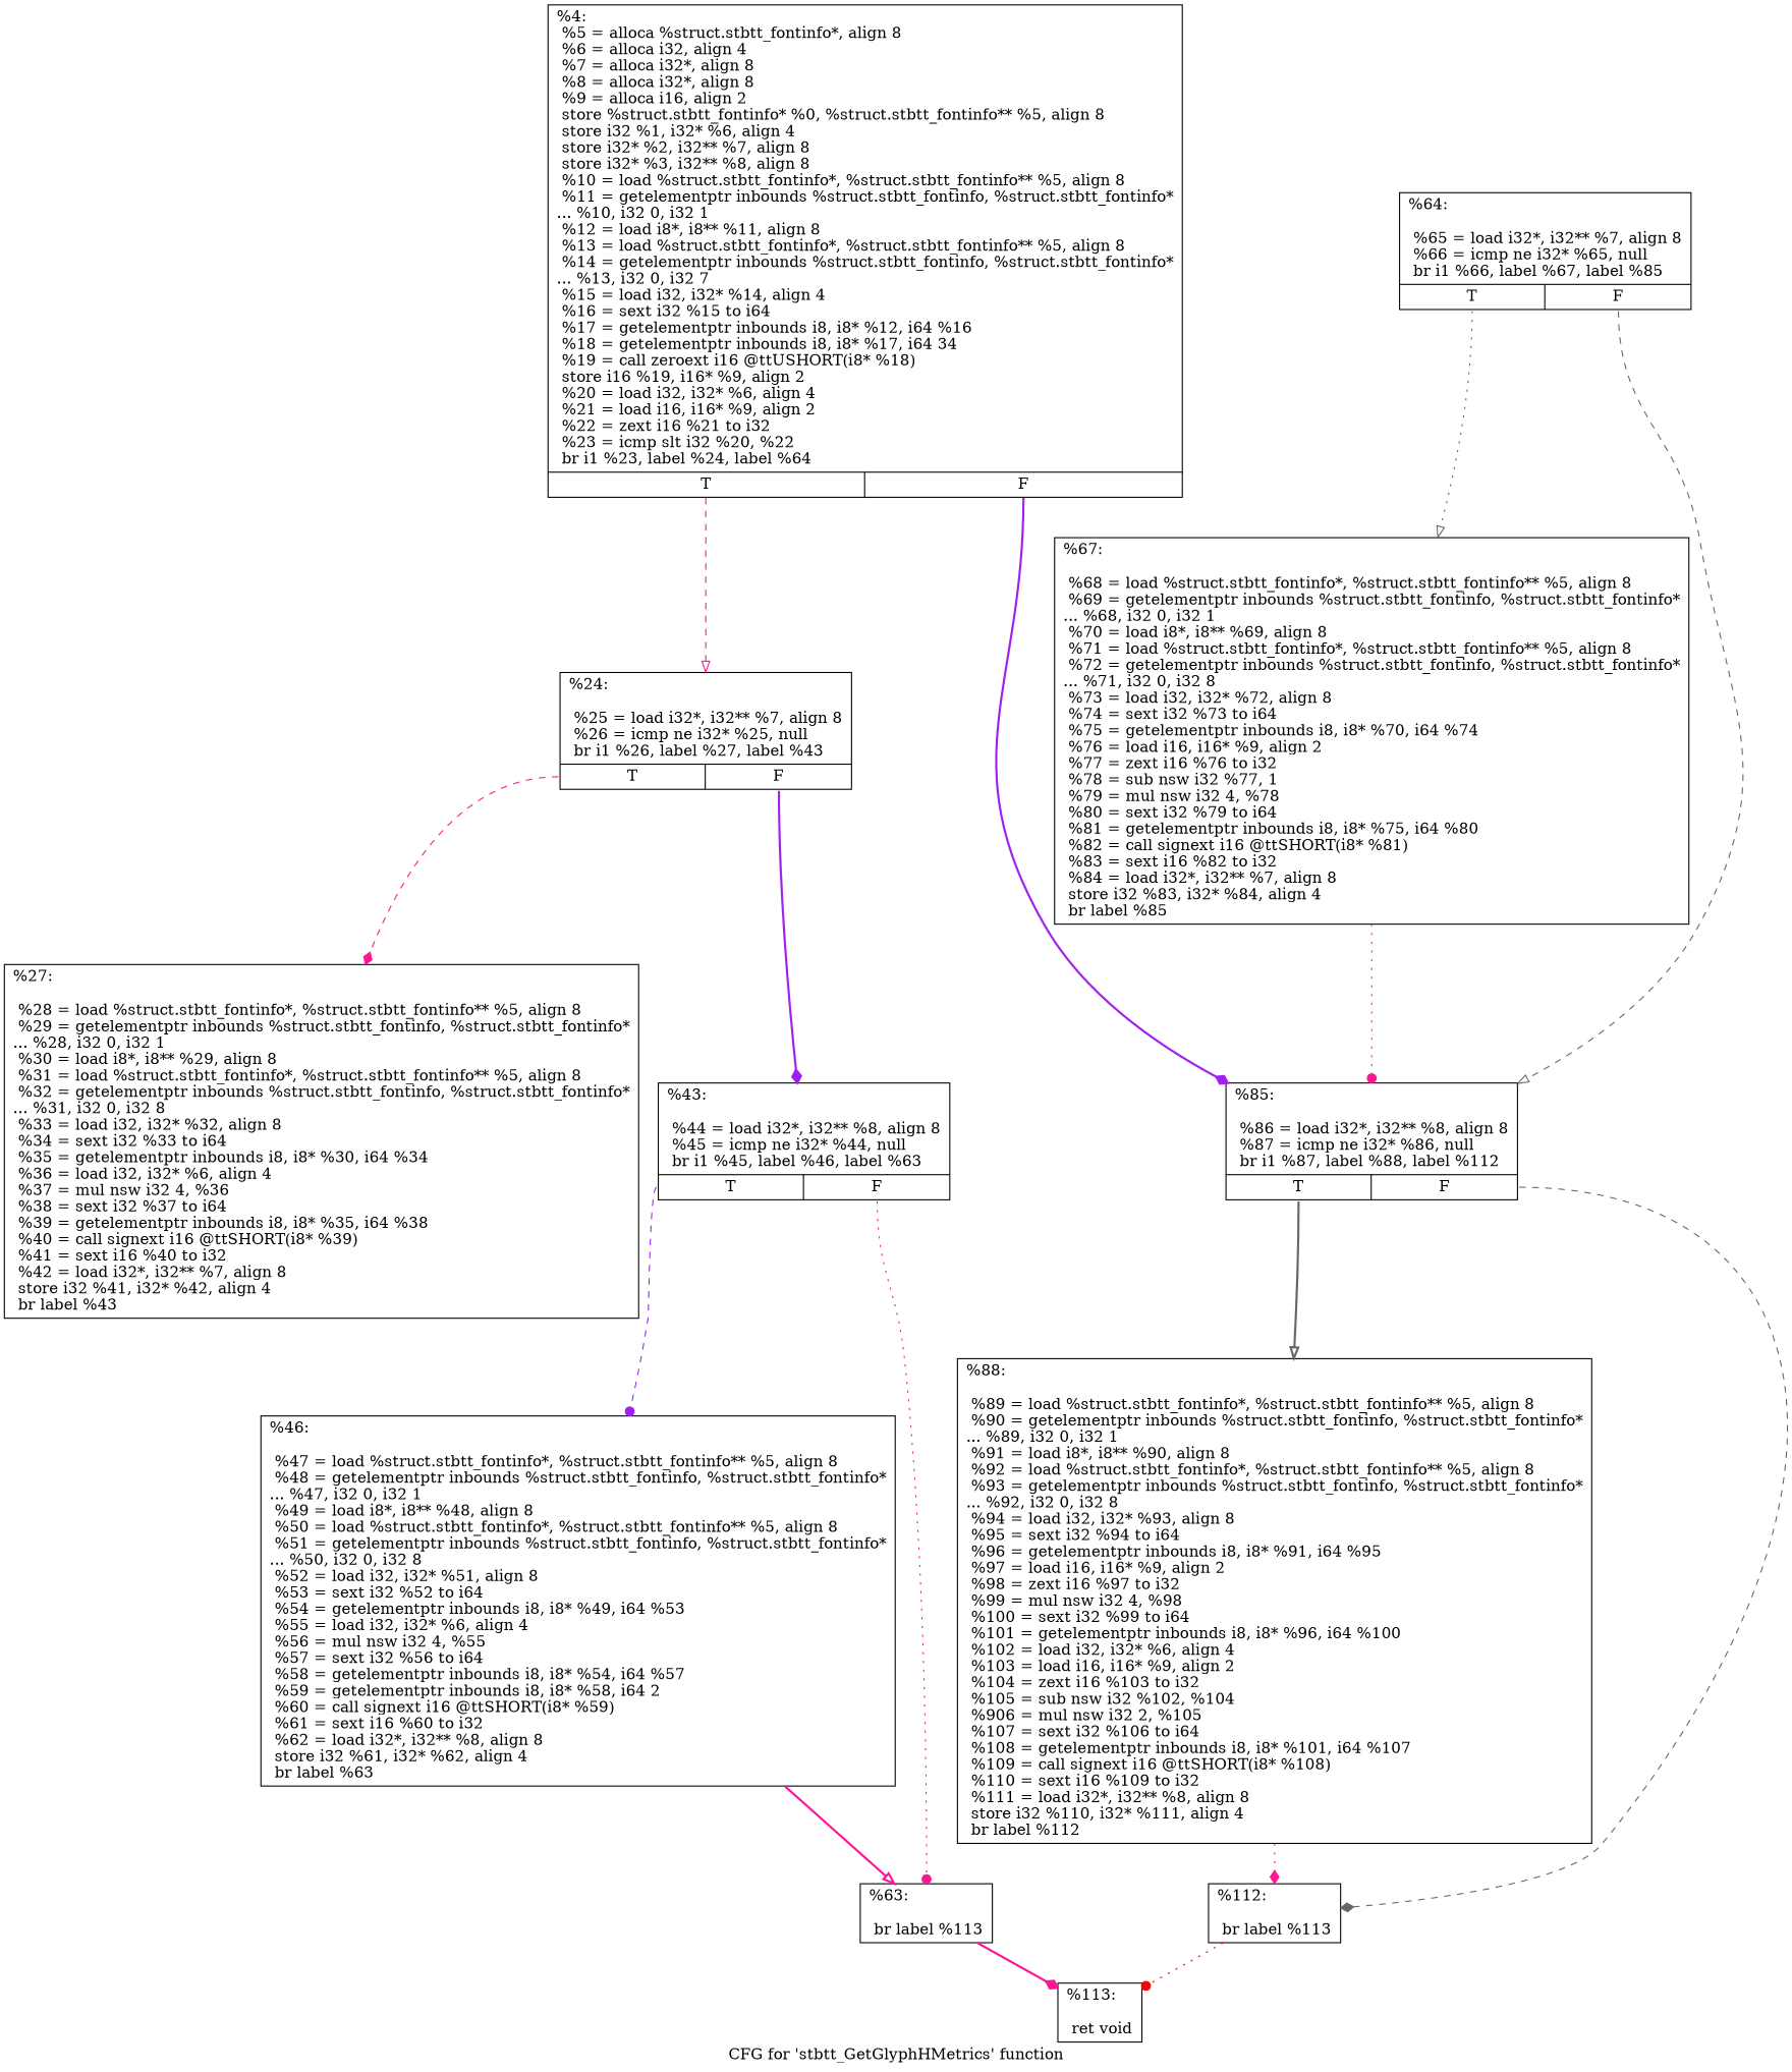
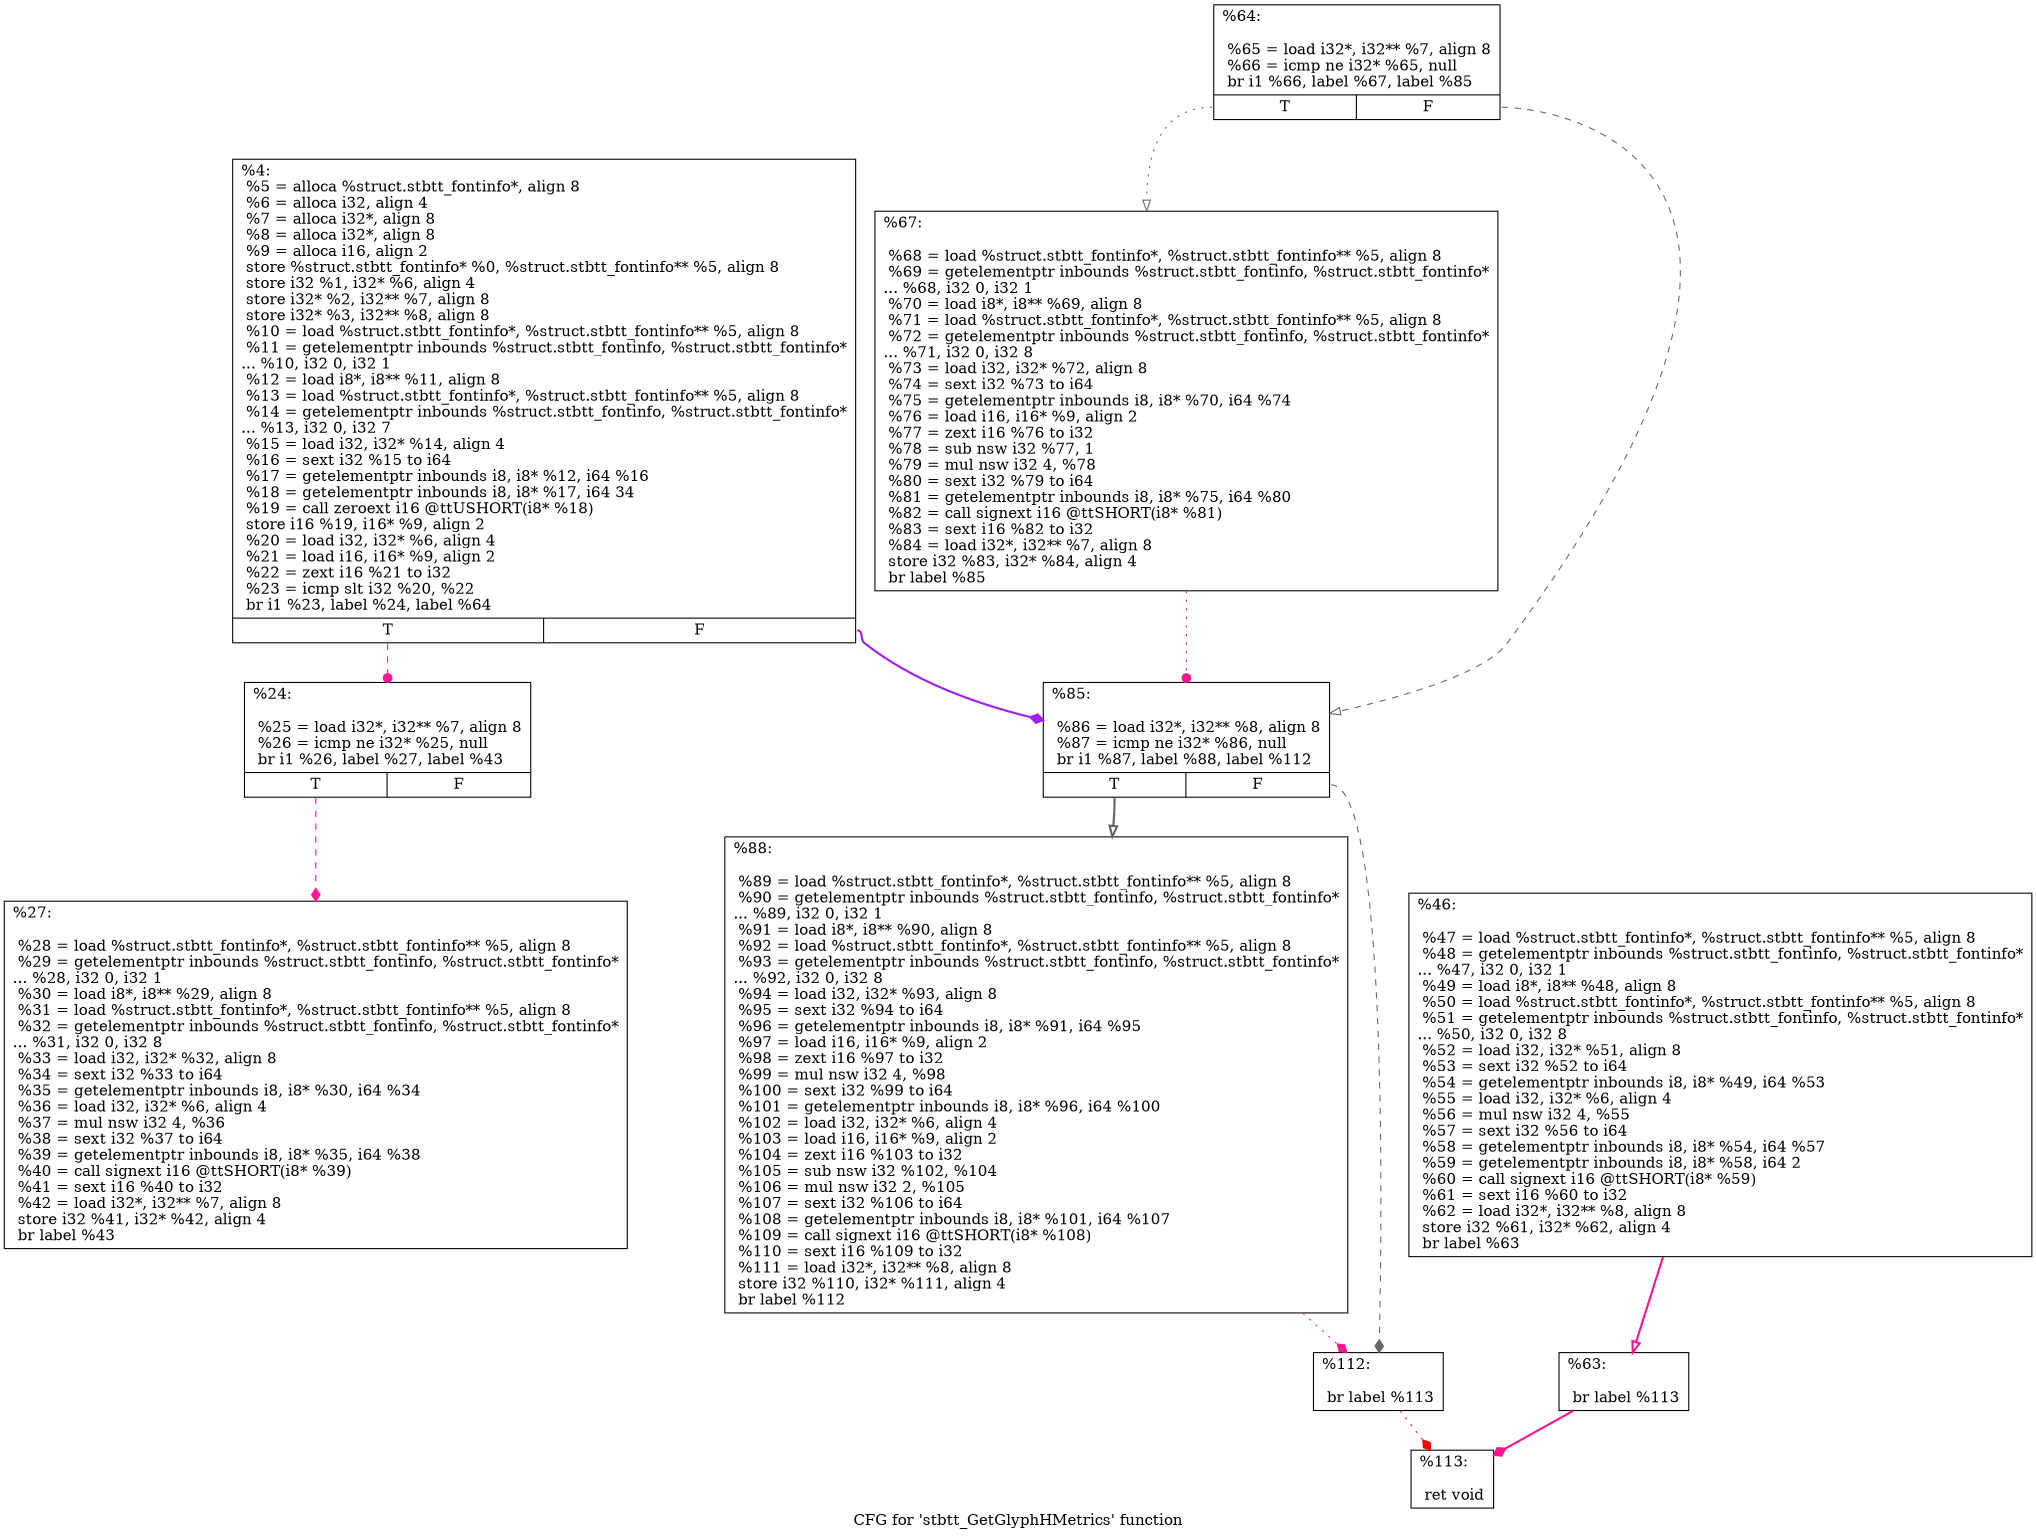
  digraph {
    label="CFG for 'stbtt_GetGlyphHMetrics' function"
    node [shape=record]
    edge [arrowhead=diamond color=deeppink style=dashed]
    n1 [label="{%4:\l  %5 = alloca %struct.stbtt_fontinfo*, align 8\l  %6 = alloca i32, align 4\l  %7 = alloca i32*, align 8\l  %8 = alloca i32*, align 8\l  %9 = alloca i16, align 2\l  store %struct.stbtt_fontinfo* %0, %struct.stbtt_fontinfo** %5, align 8\l  store i32 %1, i32* %6, align 4\l  store i32* %2, i32** %7, align 8\l  store i32* %3, i32** %8, align 8\l  %10 = load %struct.stbtt_fontinfo*, %struct.stbtt_fontinfo** %5, align 8\l  %11 = getelementptr inbounds %struct.stbtt_fontinfo, %struct.stbtt_fontinfo*\l... %10, i32 0, i32 1\l  %12 = load i8*, i8** %11, align 8\l  %13 = load %struct.stbtt_fontinfo*, %struct.stbtt_fontinfo** %5, align 8\l  %14 = getelementptr inbounds %struct.stbtt_fontinfo, %struct.stbtt_fontinfo*\l... %13, i32 0, i32 7\l  %15 = load i32, i32* %14, align 4\l  %16 = sext i32 %15 to i64\l  %17 = getelementptr inbounds i8, i8* %12, i64 %16\l  %18 = getelementptr inbounds i8, i8* %17, i64 34\l  %19 = call zeroext i16 @ttUSHORT(i8* %18)\l  store i16 %19, i16* %9, align 2\l  %20 = load i32, i32* %6, align 4\l  %21 = load i16, i16* %9, align 2\l  %22 = zext i16 %21 to i32\l  %23 = icmp slt i32 %20, %22\l  br i1 %23, label %24, label %64\l|{<s0>T|<s1>F}}"]
    n2 [label="{%24:\l\l  %25 = load i32*, i32** %7, align 8\l  %26 = icmp ne i32* %25, null\l  br i1 %26, label %27, label %43\l|{<s0>T|<s1>F}}"]
    n3 [label="{%85:\l\l  %86 = load i32*, i32** %8, align 8\l  %87 = icmp ne i32* %86, null\l  br i1 %87, label %88, label %112\l|{<s0>T|<s1>F}}"]
    n4 [label="{%27:\l\l  %28 = load %struct.stbtt_fontinfo*, %struct.stbtt_fontinfo** %5, align 8\l  %29 = getelementptr inbounds %struct.stbtt_fontinfo, %struct.stbtt_fontinfo*\l... %28, i32 0, i32 1\l  %30 = load i8*, i8** %29, align 8\l  %31 = load %struct.stbtt_fontinfo*, %struct.stbtt_fontinfo** %5, align 8\l  %32 = getelementptr inbounds %struct.stbtt_fontinfo, %struct.stbtt_fontinfo*\l... %31, i32 0, i32 8\l  %33 = load i32, i32* %32, align 8\l  %34 = sext i32 %33 to i64\l  %35 = getelementptr inbounds i8, i8* %30, i64 %34\l  %36 = load i32, i32* %6, align 4\l  %37 = mul nsw i32 4, %36\l  %38 = sext i32 %37 to i64\l  %39 = getelementptr inbounds i8, i8* %35, i64 %38\l  %40 = call signext i16 @ttSHORT(i8* %39)\l  %41 = sext i16 %40 to i32\l  %42 = load i32*, i32** %7, align 8\l  store i32 %41, i32* %42, align 4\l  br label %43\l}"]
-   n5 [label="{%43:\l\l  %44 = load i32*, i32** %8, align 8\l  %45 = icmp ne i32* %44, null\l  br i1 %45, label %46, label %63\l|{<s0>T|<s1>F}}"]
    n6 [label="{%64:\l\l  %65 = load i32*, i32** %7, align 8\l  %66 = icmp ne i32* %65, null\l  br i1 %66, label %67, label %85\l|{<s0>T|<s1>F}}"]
    n7 [label="{%67:\l\l  %68 = load %struct.stbtt_fontinfo*, %struct.stbtt_fontinfo** %5, align 8\l  %69 = getelementptr inbounds %struct.stbtt_fontinfo, %struct.stbtt_fontinfo*\l... %68, i32 0, i32 1\l  %70 = load i8*, i8** %69, align 8\l  %71 = load %struct.stbtt_fontinfo*, %struct.stbtt_fontinfo** %5, align 8\l  %72 = getelementptr inbounds %struct.stbtt_fontinfo, %struct.stbtt_fontinfo*\l... %71, i32 0, i32 8\l  %73 = load i32, i32* %72, align 8\l  %74 = sext i32 %73 to i64\l  %75 = getelementptr inbounds i8, i8* %70, i64 %74\l  %76 = load i16, i16* %9, align 2\l  %77 = zext i16 %76 to i32\l  %78 = sub nsw i32 %77, 1\l  %79 = mul nsw i32 4, %78\l  %80 = sext i32 %79 to i64\l  %81 = getelementptr inbounds i8, i8* %75, i64 %80\l  %82 = call signext i16 @ttSHORT(i8* %81)\l  %83 = sext i16 %82 to i32\l  %84 = load i32*, i32** %7, align 8\l  store i32 %83, i32* %84, align 4\l  br label %85\l}"]
    n8 [label="{%46:\l\l  %47 = load %struct.stbtt_fontinfo*, %struct.stbtt_fontinfo** %5, align 8\l  %48 = getelementptr inbounds %struct.stbtt_fontinfo, %struct.stbtt_fontinfo*\l... %47, i32 0, i32 1\l  %49 = load i8*, i8** %48, align 8\l  %50 = load %struct.stbtt_fontinfo*, %struct.stbtt_fontinfo** %5, align 8\l  %51 = getelementptr inbounds %struct.stbtt_fontinfo, %struct.stbtt_fontinfo*\l... %50, i32 0, i32 8\l  %52 = load i32, i32* %51, align 8\l  %53 = sext i32 %52 to i64\l  %54 = getelementptr inbounds i8, i8* %49, i64 %53\l  %55 = load i32, i32* %6, align 4\l  %56 = mul nsw i32 4, %55\l  %57 = sext i32 %56 to i64\l  %58 = getelementptr inbounds i8, i8* %54, i64 %57\l  %59 = getelementptr inbounds i8, i8* %58, i64 2\l  %60 = call signext i16 @ttSHORT(i8* %59)\l  %61 = sext i16 %60 to i32\l  %62 = load i32*, i32** %8, align 8\l  store i32 %61, i32* %62, align 4\l  br label %63\l}"]
    n9 [label="{%63:\l\l  br label %113\l}"]
-   n10 [label="{%88:\l\l  %89 = load %struct.stbtt_fontinfo*, %struct.stbtt_fontinfo** %5, align 8\l  %90 = getelementptr inbounds %struct.stbtt_fontinfo, %struct.stbtt_fontinfo*\l... %89, i32 0, i32 1\l  %91 = load i8*, i8** %90, align 8\l  %92 = load %struct.stbtt_fontinfo*, %struct.stbtt_fontinfo** %5, align 8\l  %93 = getelementptr inbounds %struct.stbtt_fontinfo, %struct.stbtt_fontinfo*\l... %92, i32 0, i32 8\l  %94 = load i32, i32* %93, align 8\l  %95 = sext i32 %94 to i64\l  %96 = getelementptr inbounds i8, i8* %91, i64 %95\l  %97 = load i16, i16* %9, align 2\l  %98 = zext i16 %97 to i32\l  %99 = mul nsw i32 4, %98\l  %100 = sext i32 %99 to i64\l  %101 = getelementptr inbounds i8, i8* %96, i64 %100\l  %102 = load i32, i32* %6, align 4\l  %103 = load i16, i16* %9, align 2\l  %104 = zext i16 %103 to i32\l  %105 = sub nsw i32 %102, %104\l  %906 = mul nsw i32 2, %105\l  %107 = sext i32 %106 to i64\l  %108 = getelementptr inbounds i8, i8* %101, i64 %107\l  %109 = call signext i16 @ttSHORT(i8* %108)\l  %110 = sext i16 %109 to i32\l  %111 = load i32*, i32** %8, align 8\l  store i32 %110, i32* %111, align 4\l  br label %112\l}"]
+   n10 [label="{%88:\l\l  %89 = load %struct.stbtt_fontinfo*, %struct.stbtt_fontinfo** %5, align 8\l  %90 = getelementptr inbounds %struct.stbtt_fontinfo, %struct.stbtt_fontinfo*\l... %89, i32 0, i32 1\l  %91 = load i8*, i8** %90, align 8\l  %92 = load %struct.stbtt_fontinfo*, %struct.stbtt_fontinfo** %5, align 8\l  %93 = getelementptr inbounds %struct.stbtt_fontinfo, %struct.stbtt_fontinfo*\l... %92, i32 0, i32 8\l  %94 = load i32, i32* %93, align 8\l  %95 = sext i32 %94 to i64\l  %96 = getelementptr inbounds i8, i8* %91, i64 %95\l  %97 = load i16, i16* %9, align 2\l  %98 = zext i16 %97 to i32\l  %99 = mul nsw i32 4, %98\l  %100 = sext i32 %99 to i64\l  %101 = getelementptr inbounds i8, i8* %96, i64 %100\l  %102 = load i32, i32* %6, align 4\l  %103 = load i16, i16* %9, align 2\l  %104 = zext i16 %103 to i32\l  %105 = sub nsw i32 %102, %104\l  %106 = mul nsw i32 2, %105\l  %107 = sext i32 %106 to i64\l  %108 = getelementptr inbounds i8, i8* %101, i64 %107\l  %109 = call signext i16 @ttSHORT(i8* %108)\l  %110 = sext i16 %109 to i32\l  %111 = load i32*, i32** %8, align 8\l  store i32 %110, i32* %111, align 4\l  br label %112\l}"]
    n11 [label="{%112:\l\l  br label %113\l}"]
    n12 [label="{%113:\l\l  ret void\l}"]
-   n1 -> n2 [arrowhead=onormal tailport=s0]
+   n1 -> n2 [arrowhead=dot tailport=s0]
    n1 -> n3 [color=purple style=bold tailport=s1]
    n2 -> n4 [tailport=s0]
-   n2 -> n5 [color=purple style=bold tailport=s1]
    n3 -> n10 [arrowhead=onormal color=gray40 style=bold tailport=s0]
    n3 -> n11 [color=gray40 tailport=s1]
-   n5 -> n8 [arrowhead=dot color=purple tailport=s0]
-   n5 -> n9 [arrowhead=dot style=dotted tailport=s1]
    n6 -> n3 [arrowhead=onormal color=gray40 tailport=s1]
    n6 -> n7 [arrowhead=onormal color=gray40 style=dotted tailport=s0]
    n7 -> n3 [arrowhead=dot style=dotted]
    n8 -> n9 [arrowhead=onormal style=bold]
    n9 -> n12 [style=bold]
    n10 -> n11 [style=dotted]
-   n11 -> n12 [arrowhead=dot color=red style=dotted]
+   n11 -> n12 [color=red style=dotted]
  }
